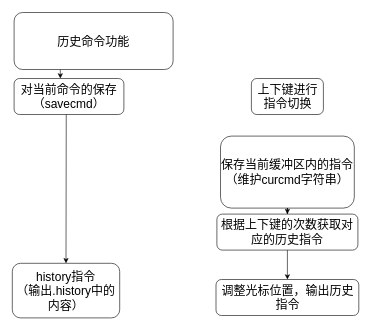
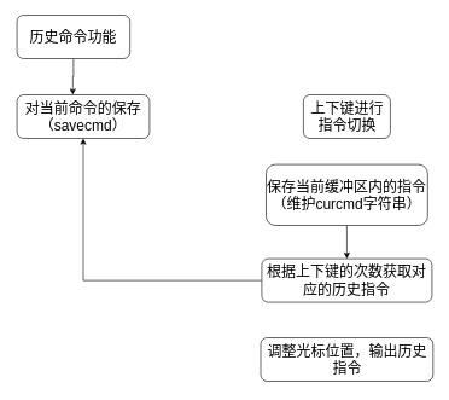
  <mxCell id="0" />
  <mxCell id="1" parent="0" />
  <mxCell id="2" style="edgeStyle=orthogonalEdgeStyle;rounded=0;orthogonalLoop=1;jettySize=auto;html=1;entryX=0.421;entryY=0;entryDx=0;entryDy=0;entryPerimeter=0;fontSize=20;" edge="1" parent="1" source="3" target="4"><mxGeometry relative="1" as="geometry"><Array as="points"><mxPoint x="101" y="105" /><mxPoint x="100" y="105" /></Array></mxGeometry></mxCell>
- <mxCell id="3" value="历史命令功能" style="rounded=1;whiteSpace=wrap;html=1;fontSize=20;" vertex="1" parent="1"><mxGeometry x="23" y="20" width="265" height="95" as="geometry" /></mxCell>
+ <mxCell id="3" value="历史命令功能" style="rounded=1;whiteSpace=wrap;html=1;fontSize=20;" vertex="1" parent="1"><mxGeometry x="23" y="20" width="156" height="60" as="geometry" /></mxCell>
  <mxCell id="4" value="对当前命令的保存（savecmd）" style="rounded=1;whiteSpace=wrap;html=1;fontSize=20;" vertex="1" parent="1"><mxGeometry x="23" y="130" width="183" height="60" as="geometry" /></mxCell>
- <mxCell id="5" value="history指令&lt;br&gt;（输出.history中的内容）" style="rounded=1;whiteSpace=wrap;html=1;fontSize=20;" vertex="1" parent="1"><mxGeometry x="20" y="438" width="179" height="91" as="geometry" /></mxCell>
- <mxCell id="6" value="" style="endArrow=classic;html=1;rounded=0;fontSize=20;exitX=0.475;exitY=1;exitDx=0;exitDy=0;exitPerimeter=0;entryX=0.5;entryY=0;entryDx=0;entryDy=0;" edge="1" parent="1" source="4" target="5"><mxGeometry width="50" height="50" relative="1" as="geometry"><mxPoint x="79" y="245" as="sourcePoint" /><mxPoint x="110" y="264" as="targetPoint" /></mxGeometry></mxCell>
  <mxCell id="7" value="上下键进行指令切换" style="rounded=1;whiteSpace=wrap;html=1;fontSize=20;" vertex="1" parent="1"><mxGeometry x="418.5" y="130" width="120" height="60" as="geometry" /></mxCell>
  <mxCell id="8" style="edgeStyle=orthogonalEdgeStyle;rounded=0;orthogonalLoop=1;jettySize=auto;html=1;fontSize=20;" edge="1" parent="1" source="9" target="11"><mxGeometry relative="1" as="geometry" /></mxCell>
- <mxCell id="9" value="保存当前缓冲区内的指令&lt;br&gt;（维护curcmd字符串）" style="rounded=1;whiteSpace=wrap;html=1;fontSize=20;" vertex="1" parent="1"><mxGeometry x="367" y="226" width="223" height="120" as="geometry" /></mxCell>
- <mxCell id="10" style="edgeStyle=orthogonalEdgeStyle;rounded=0;orthogonalLoop=1;jettySize=auto;html=1;entryX=0.5;entryY=0;entryDx=0;entryDy=0;fontSize=20;" edge="1" parent="1" source="11" target="12"><mxGeometry relative="1" as="geometry" /></mxCell>
+ <mxCell id="9" value="保存当前缓冲区内的指令&lt;br&gt;（维护curcmd字符串）" style="rounded=1;whiteSpace=wrap;html=1;fontSize=20;" vertex="1" parent="1"><mxGeometry x="367" y="226" width="223" height="84" as="geometry" /></mxCell>
+ <mxCell id="10" style="edgeStyle=orthogonalEdgeStyle;rounded=0;orthogonalLoop=1;jettySize=auto;html=1;fontSize=20;" edge="1" parent="1" source="11" target="4"><mxGeometry relative="1" as="geometry" /></mxCell>
  <mxCell id="11" value="根据上下键的次数获取对应的历史指令" style="rounded=1;whiteSpace=wrap;html=1;fontSize=20;" vertex="1" parent="1"><mxGeometry x="361" y="356" width="235" height="60" as="geometry" /></mxCell>
  <mxCell id="12" value="调整光标位置，输出历史指令" style="rounded=1;whiteSpace=wrap;html=1;fontSize=20;" vertex="1" parent="1"><mxGeometry x="359.5" y="465" width="238" height="60" as="geometry" /></mxCell>
